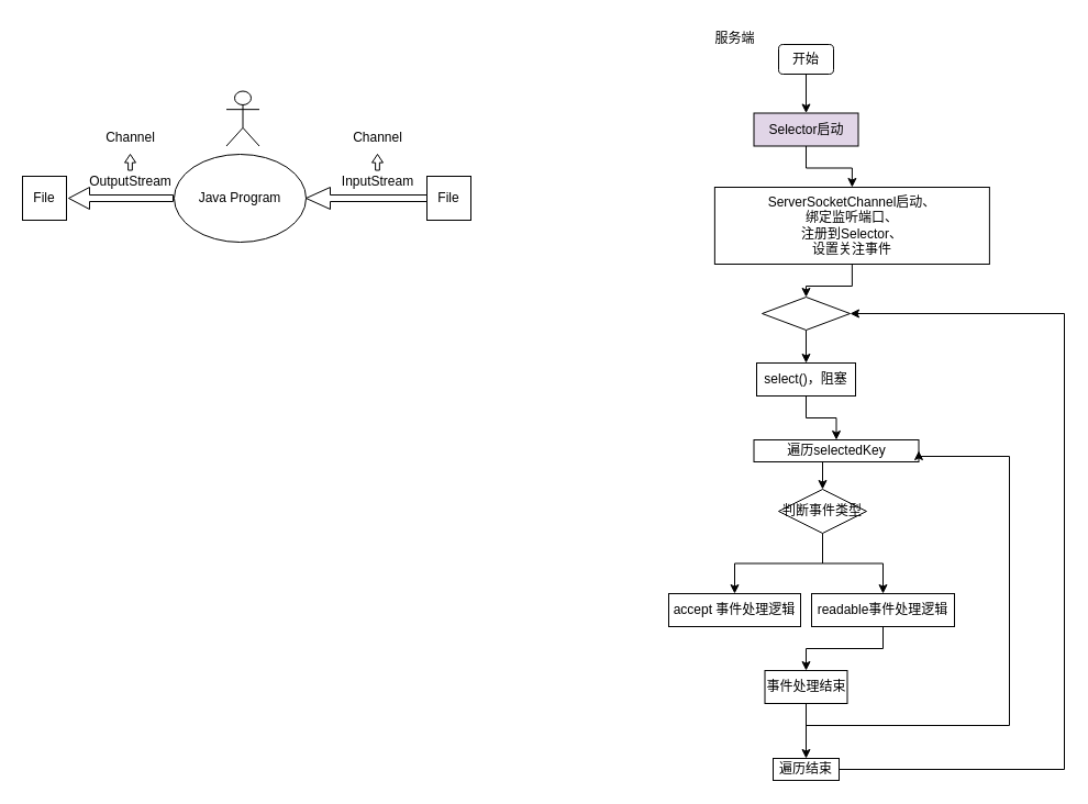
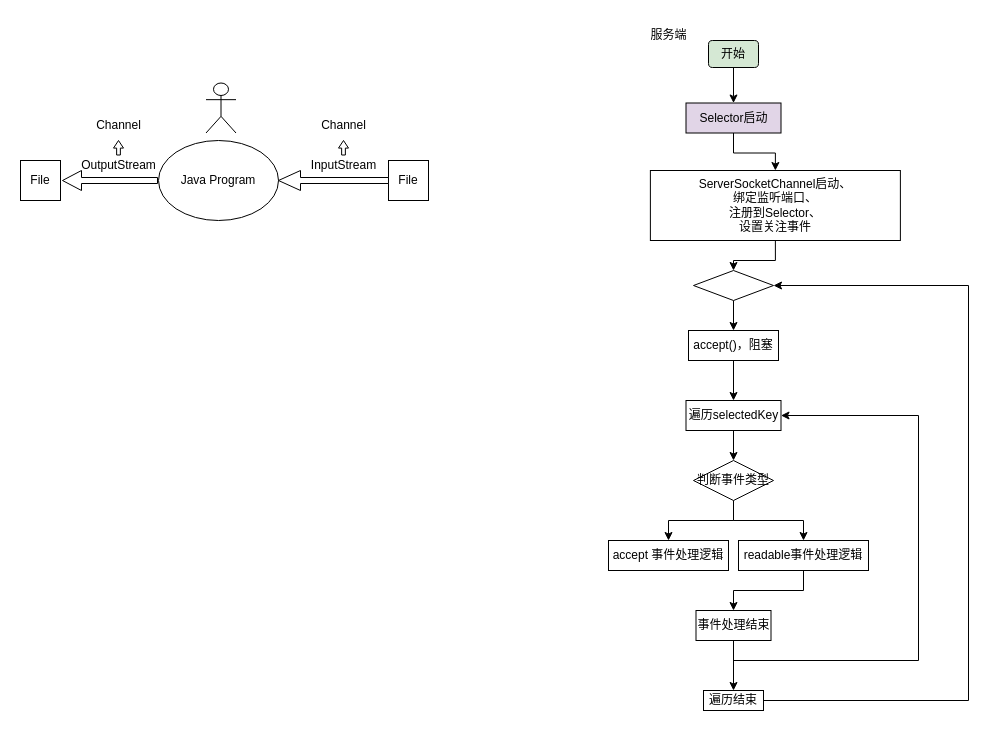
  <mxCell id="0" />
  <mxCell id="1" parent="0" />
  <mxCell id="2" value="Java Program" style="ellipse;whiteSpace=wrap;html=1;" parent="1" vertex="1"><mxGeometry x="158" y="140" width="120" height="80" as="geometry" /></mxCell>
  <mxCell id="3" value="File" style="whiteSpace=wrap;html=1;aspect=fixed;" parent="1" vertex="1"><mxGeometry x="388" y="160" width="40" height="40" as="geometry" /></mxCell>
  <mxCell id="4" value="" style="shape=singleArrow;direction=west;whiteSpace=wrap;html=1;" parent="1" vertex="1"><mxGeometry x="278" y="170" width="110" height="20" as="geometry" /></mxCell>
  <mxCell id="5" value="InputStream" style="text;html=1;align=center;verticalAlign=middle;resizable=0;points=[];autosize=1;strokeColor=none;fillColor=none;" parent="1" vertex="1"><mxGeometry x="298" y="150" width="90" height="30" as="geometry" /></mxCell>
  <mxCell id="6" value="File" style="whiteSpace=wrap;html=1;aspect=fixed;" parent="1" vertex="1"><mxGeometry x="20" y="160" width="40" height="40" as="geometry" /></mxCell>
  <mxCell id="7" value="OutputStream" style="text;html=1;align=center;verticalAlign=middle;resizable=0;points=[];autosize=1;strokeColor=none;fillColor=none;" parent="1" vertex="1"><mxGeometry x="68" y="150" width="100" height="30" as="geometry" /></mxCell>
  <mxCell id="8" value="" style="shape=singleArrow;direction=north;whiteSpace=wrap;html=1;rotation=-90;" parent="1" vertex="1"><mxGeometry x="99.5" y="132.5" width="20" height="95" as="geometry" /></mxCell>
  <mxCell id="9" value="" style="shape=umlActor;verticalLabelPosition=bottom;verticalAlign=top;html=1;" parent="1" vertex="1"><mxGeometry x="205.5" y="82.5" width="30" height="50" as="geometry" /></mxCell>
  <mxCell id="10" value="" style="shape=singleArrow;direction=north;whiteSpace=wrap;html=1;arrowWidth=0.374;arrowSize=0.523;" parent="1" vertex="1"><mxGeometry x="338" y="140" width="10" height="14.5" as="geometry" /></mxCell>
  <mxCell id="11" value="" style="shape=singleArrow;direction=north;whiteSpace=wrap;html=1;arrowWidth=0.374;arrowSize=0.523;" parent="1" vertex="1"><mxGeometry x="113" y="140" width="10" height="14.5" as="geometry" /></mxCell>
  <mxCell id="12" value="Channel" style="text;html=1;align=center;verticalAlign=middle;resizable=0;points=[];autosize=1;strokeColor=none;fillColor=none;" parent="1" vertex="1"><mxGeometry x="83" y="110" width="70" height="30" as="geometry" /></mxCell>
  <mxCell id="13" value="Channel" style="text;html=1;align=center;verticalAlign=middle;resizable=0;points=[];autosize=1;strokeColor=none;fillColor=none;" parent="1" vertex="1"><mxGeometry x="308" y="110" width="70" height="30" as="geometry" /></mxCell>
  <mxCell id="14" value="" style="group" vertex="1" connectable="0" parent="1"><mxGeometry x="608" y="20" width="360" height="690" as="geometry" /></mxCell>
  <mxCell id="15" value="服务端" style="text;html=1;align=center;verticalAlign=middle;resizable=0;points=[];autosize=1;strokeColor=none;fillColor=none;" parent="14" vertex="1"><mxGeometry x="30" width="60" height="30" as="geometry" /></mxCell>
  <mxCell id="16" style="edgeStyle=orthogonalEdgeStyle;rounded=0;orthogonalLoop=1;jettySize=auto;html=1;exitX=0.5;exitY=1;exitDx=0;exitDy=0;entryX=0.5;entryY=0;entryDx=0;entryDy=0;" edge="1" parent="14" source="17" target="19"><mxGeometry relative="1" as="geometry" /></mxCell>
- <mxCell id="17" value="开始" style="rounded=1;whiteSpace=wrap;html=1;" parent="14" vertex="1"><mxGeometry x="100" y="20" width="50" height="27" as="geometry" /></mxCell>
+ <mxCell id="17" value="开始" style="rounded=1;whiteSpace=wrap;html=1;fillColor=#d5e8d4;" parent="14" vertex="1"><mxGeometry x="100" y="20" width="50" height="27" as="geometry" /></mxCell>
  <mxCell id="18" style="edgeStyle=orthogonalEdgeStyle;rounded=0;orthogonalLoop=1;jettySize=auto;html=1;exitX=0.5;exitY=1;exitDx=0;exitDy=0;entryX=0.5;entryY=0;entryDx=0;entryDy=0;" edge="1" parent="14" source="19" target="21"><mxGeometry relative="1" as="geometry" /></mxCell>
  <mxCell id="19" value="Selector启动" style="rounded=0;whiteSpace=wrap;html=1;fillColor=#e1d5e7;" parent="14" vertex="1"><mxGeometry x="77.5" y="82.5" width="95" height="30" as="geometry" /></mxCell>
  <mxCell id="20" style="edgeStyle=orthogonalEdgeStyle;rounded=0;orthogonalLoop=1;jettySize=auto;html=1;exitX=0.5;exitY=1;exitDx=0;exitDy=0;entryX=0.5;entryY=0;entryDx=0;entryDy=0;" edge="1" parent="14" source="21" target="23"><mxGeometry relative="1" as="geometry" /></mxCell>
  <mxCell id="21" value="ServerSocketChannel启动、&lt;div&gt;绑定监听端口、&lt;/div&gt;&lt;div&gt;注册到Selector、&lt;/div&gt;&lt;div&gt;设置关注事件&lt;/div&gt;" style="rounded=0;whiteSpace=wrap;html=1;" vertex="1" parent="14"><mxGeometry x="41.88" y="150" width="250" height="70" as="geometry" /></mxCell>
  <mxCell id="22" style="edgeStyle=orthogonalEdgeStyle;rounded=0;orthogonalLoop=1;jettySize=auto;html=1;exitX=0.5;exitY=1;exitDx=0;exitDy=0;entryX=0.5;entryY=0;entryDx=0;entryDy=0;" edge="1" parent="14" source="23" target="25"><mxGeometry relative="1" as="geometry" /></mxCell>
  <mxCell id="23" value="" style="rhombus;whiteSpace=wrap;html=1;" vertex="1" parent="14"><mxGeometry x="85" y="250" width="80" height="30" as="geometry" /></mxCell>
  <mxCell id="24" style="edgeStyle=orthogonalEdgeStyle;rounded=0;orthogonalLoop=1;jettySize=auto;html=1;exitX=0.5;exitY=1;exitDx=0;exitDy=0;entryX=0.5;entryY=0;entryDx=0;entryDy=0;" edge="1" parent="14" source="25" target="27"><mxGeometry relative="1" as="geometry" /></mxCell>
- <mxCell id="25" value="select()，阻塞" style="rounded=0;whiteSpace=wrap;html=1;" vertex="1" parent="14"><mxGeometry x="80" y="310" width="90" height="30" as="geometry" /></mxCell>
+ <mxCell id="25" value="accept()，阻塞" style="rounded=0;whiteSpace=wrap;html=1;" vertex="1" parent="14"><mxGeometry x="80" y="310" width="90" height="30" as="geometry" /></mxCell>
  <mxCell id="26" style="edgeStyle=orthogonalEdgeStyle;rounded=0;orthogonalLoop=1;jettySize=auto;html=1;exitX=0.5;exitY=1;exitDx=0;exitDy=0;entryX=0.5;entryY=0;entryDx=0;entryDy=0;" edge="1" parent="14" source="27" target="30"><mxGeometry relative="1" as="geometry" /></mxCell>
- <mxCell id="27" value="遍历selectedKey" style="rounded=0;whiteSpace=wrap;html=1;" vertex="1" parent="14"><mxGeometry x="77.5" y="380" width="150" height="20" as="geometry" /></mxCell>
+ <mxCell id="27" value="遍历selectedKey" style="rounded=0;whiteSpace=wrap;html=1;" vertex="1" parent="14"><mxGeometry x="77.5" y="380" width="95" height="30" as="geometry" /></mxCell>
  <mxCell id="28" style="edgeStyle=orthogonalEdgeStyle;rounded=0;orthogonalLoop=1;jettySize=auto;html=1;exitX=0.5;exitY=1;exitDx=0;exitDy=0;entryX=0.5;entryY=0;entryDx=0;entryDy=0;" edge="1" parent="14" source="30" target="33"><mxGeometry relative="1" as="geometry" /></mxCell>
  <mxCell id="29" style="edgeStyle=orthogonalEdgeStyle;rounded=0;orthogonalLoop=1;jettySize=auto;html=1;exitX=0.5;exitY=1;exitDx=0;exitDy=0;entryX=0.5;entryY=0;entryDx=0;entryDy=0;" edge="1" parent="14" source="30" target="31"><mxGeometry relative="1" as="geometry" /></mxCell>
- <mxCell id="30" value="判断事件类型" style="rhombus;whiteSpace=wrap;html=1;" vertex="1" parent="14"><mxGeometry x="100" y="425" width="80" height="40" as="geometry" /></mxCell>
+ <mxCell id="30" value="判断事件类型" style="rhombus;whiteSpace=wrap;html=1;" vertex="1" parent="14"><mxGeometry x="85" y="440" width="80" height="40" as="geometry" /></mxCell>
  <mxCell id="31" value="accept 事件处理逻辑" style="rounded=0;whiteSpace=wrap;html=1;" vertex="1" parent="14"><mxGeometry y="520" width="120" height="30" as="geometry" /></mxCell>
  <mxCell id="32" style="edgeStyle=orthogonalEdgeStyle;rounded=0;orthogonalLoop=1;jettySize=auto;html=1;exitX=0.5;exitY=1;exitDx=0;exitDy=0;entryX=0.5;entryY=0;entryDx=0;entryDy=0;" edge="1" parent="14" source="33" target="36"><mxGeometry relative="1" as="geometry" /></mxCell>
  <mxCell id="33" value="readable事件处理逻辑" style="rounded=0;whiteSpace=wrap;html=1;" vertex="1" parent="14"><mxGeometry x="130" y="520" width="130" height="30" as="geometry" /></mxCell>
  <mxCell id="34" style="edgeStyle=orthogonalEdgeStyle;rounded=0;orthogonalLoop=1;jettySize=auto;html=1;exitX=0.5;exitY=1;exitDx=0;exitDy=0;entryX=1;entryY=0.5;entryDx=0;entryDy=0;" edge="1" parent="14" source="36" target="27"><mxGeometry relative="1" as="geometry"><Array as="points"><mxPoint x="125" y="640" /><mxPoint x="310" y="640" /><mxPoint x="310" y="395" /></Array></mxGeometry></mxCell>
  <mxCell id="35" style="edgeStyle=orthogonalEdgeStyle;rounded=0;orthogonalLoop=1;jettySize=auto;html=1;exitX=0.5;exitY=1;exitDx=0;exitDy=0;entryX=0.5;entryY=0;entryDx=0;entryDy=0;" edge="1" parent="14" source="36" target="38"><mxGeometry relative="1" as="geometry" /></mxCell>
  <mxCell id="36" value="事件处理结束" style="rounded=0;whiteSpace=wrap;html=1;" vertex="1" parent="14"><mxGeometry x="87.5" y="590" width="75" height="30" as="geometry" /></mxCell>
  <mxCell id="37" style="edgeStyle=orthogonalEdgeStyle;rounded=0;orthogonalLoop=1;jettySize=auto;html=1;exitX=1;exitY=0.5;exitDx=0;exitDy=0;entryX=1;entryY=0.5;entryDx=0;entryDy=0;" edge="1" parent="14" source="38" target="23"><mxGeometry relative="1" as="geometry"><Array as="points"><mxPoint x="360" y="680" /><mxPoint x="360" y="265" /></Array></mxGeometry></mxCell>
  <mxCell id="38" value="遍历结束" style="rounded=0;whiteSpace=wrap;html=1;" vertex="1" parent="14"><mxGeometry x="95" y="670" width="60" height="20" as="geometry" /></mxCell>
